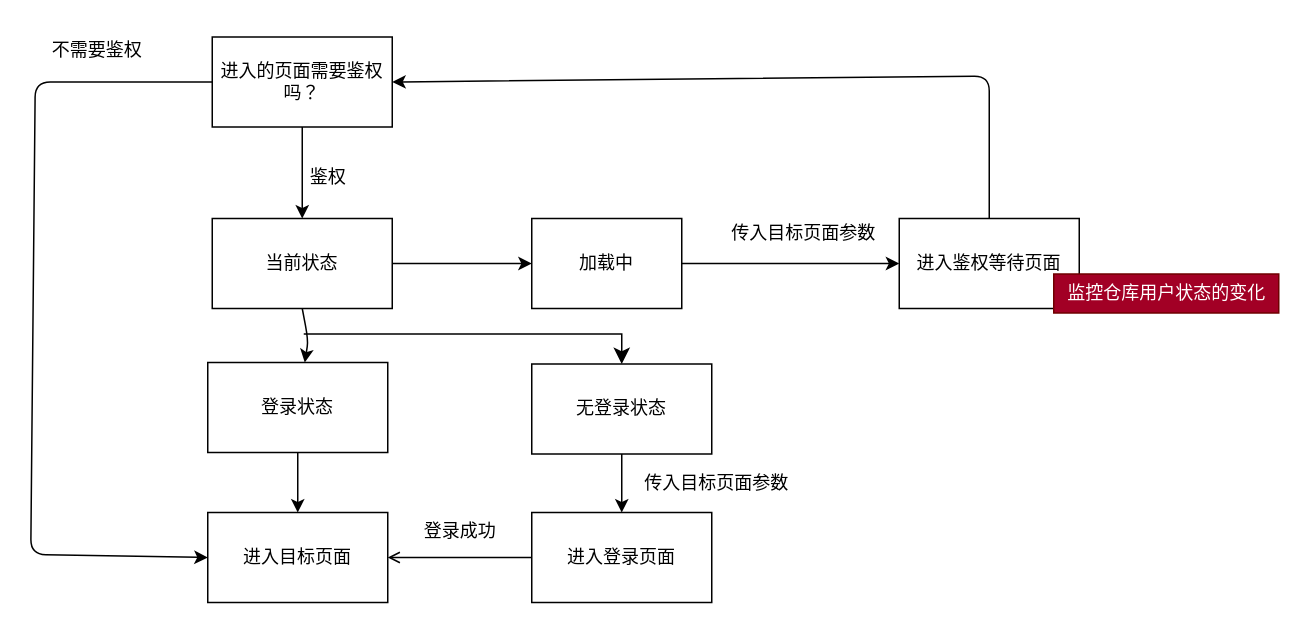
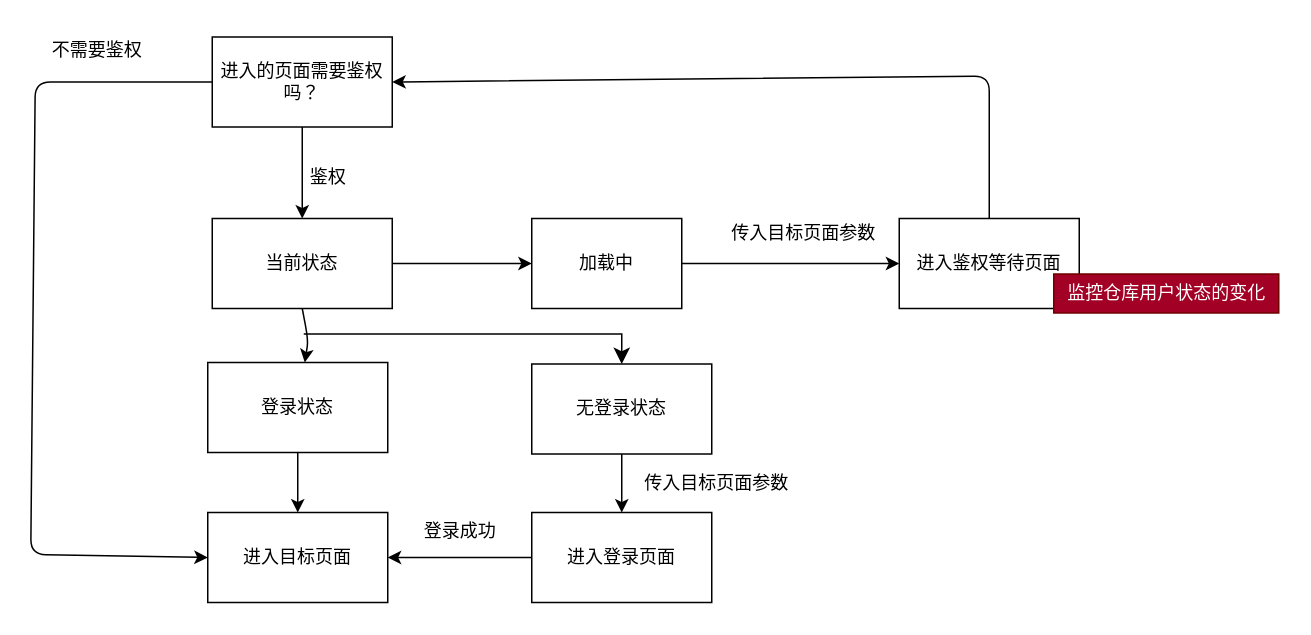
  <mxCell id="0" />
  <mxCell id="1" parent="0" />
  <mxCell id="2" style="edgeStyle=none;html=1;exitX=0.5;exitY=1;exitDx=0;exitDy=0;entryX=0.5;entryY=0;entryDx=0;entryDy=0;" edge="1" parent="1" source="4" target="7"><mxGeometry relative="1" as="geometry" /></mxCell>
  <mxCell id="3" style="edgeStyle=none;html=1;exitX=0;exitY=0.5;exitDx=0;exitDy=0;entryX=0;entryY=0.5;entryDx=0;entryDy=0;" edge="1" parent="1" source="4" target="9"><mxGeometry relative="1" as="geometry"><mxPoint x="20" y="407" as="targetPoint" /><Array as="points"><mxPoint x="23" y="54" /><mxPoint x="20" y="369" /></Array></mxGeometry></mxCell>
  <mxCell id="4" value="进入的页面需要鉴权吗？" style="rounded=0;whiteSpace=wrap;html=1;" vertex="1" parent="1"><mxGeometry x="141" y="24" width="120" height="60" as="geometry" /></mxCell>
  <mxCell id="5" style="edgeStyle=none;html=1;exitX=1;exitY=0.5;exitDx=0;exitDy=0;entryX=0;entryY=0.5;entryDx=0;entryDy=0;" edge="1" parent="1" source="7" target="11"><mxGeometry relative="1" as="geometry"><mxPoint x="378" y="175" as="targetPoint" /></mxGeometry></mxCell>
  <mxCell id="6" style="edgeStyle=none;html=1;exitX=0.5;exitY=1;exitDx=0;exitDy=0;" edge="1" parent="1" source="7" target="17"><mxGeometry relative="1" as="geometry"><Array as="points"><mxPoint x="205" y="226" /></Array></mxGeometry></mxCell>
  <mxCell id="7" value="当前状态" style="rounded=0;whiteSpace=wrap;html=1;" vertex="1" parent="1"><mxGeometry x="141" y="145" width="120" height="60" as="geometry" /></mxCell>
  <mxCell id="8" value="鉴权" style="text;html=1;align=center;verticalAlign=middle;resizable=0;points=[];autosize=1;strokeColor=none;fillColor=none;" vertex="1" parent="1"><mxGeometry x="197" y="105" width="42" height="26" as="geometry" /></mxCell>
  <mxCell id="9" value="进入目标页面" style="rounded=0;whiteSpace=wrap;html=1;" vertex="1" parent="1"><mxGeometry x="138" y="341" width="120" height="60" as="geometry" /></mxCell>
  <mxCell id="10" style="edgeStyle=none;html=1;exitX=1;exitY=0.5;exitDx=0;exitDy=0;entryX=0;entryY=0.5;entryDx=0;entryDy=0;" edge="1" parent="1" source="11" target="13"><mxGeometry relative="1" as="geometry" /></mxCell>
  <mxCell id="11" value="加载中" style="rounded=0;whiteSpace=wrap;html=1;" vertex="1" parent="1"><mxGeometry x="354" y="145" width="100" height="60" as="geometry" /></mxCell>
  <mxCell id="12" style="edgeStyle=none;html=1;exitX=0.5;exitY=0;exitDx=0;exitDy=0;entryX=1;entryY=0.5;entryDx=0;entryDy=0;" edge="1" parent="1" source="13" target="4"><mxGeometry relative="1" as="geometry"><mxPoint x="313" y="36" as="targetPoint" /><Array as="points"><mxPoint x="659" y="50" /></Array></mxGeometry></mxCell>
  <mxCell id="13" value="进入鉴权等待页面" style="rounded=0;whiteSpace=wrap;html=1;" vertex="1" parent="1"><mxGeometry x="599" y="145" width="120" height="60" as="geometry" /></mxCell>
  <mxCell id="14" value="传入目标页面参数" style="text;html=1;align=center;verticalAlign=middle;resizable=0;points=[];autosize=1;strokeColor=none;fillColor=none;" vertex="1" parent="1"><mxGeometry x="478" y="142" width="114" height="26" as="geometry" /></mxCell>
  <mxCell id="15" value="监控仓库用户状态的变化" style="text;html=1;align=center;verticalAlign=middle;resizable=0;points=[];autosize=1;strokeColor=#6F0000;fillColor=#a20025;fontColor=#ffffff;" vertex="1" parent="1"><mxGeometry x="702" y="182" width="150" height="26" as="geometry" /></mxCell>
  <mxCell id="16" style="edgeStyle=none;html=1;exitX=0.5;exitY=1;exitDx=0;exitDy=0;entryX=0.5;entryY=0;entryDx=0;entryDy=0;" edge="1" parent="1" source="17" target="9"><mxGeometry relative="1" as="geometry" /></mxCell>
  <mxCell id="17" value="登录状态" style="rounded=0;whiteSpace=wrap;html=1;" vertex="1" parent="1"><mxGeometry x="138" y="241" width="120" height="60" as="geometry" /></mxCell>
  <mxCell id="18" style="edgeStyle=none;html=1;exitX=0.5;exitY=1;exitDx=0;exitDy=0;entryX=0.5;entryY=0;entryDx=0;entryDy=0;" edge="1" parent="1" source="19" target="21"><mxGeometry relative="1" as="geometry"><mxPoint x="414" y="342" as="targetPoint" /></mxGeometry></mxCell>
  <mxCell id="19" value="无登录状态" style="rounded=0;whiteSpace=wrap;html=1;" vertex="1" parent="1"><mxGeometry x="354" y="242" width="120" height="60" as="geometry" /></mxCell>
- <mxCell id="20" style="edgeStyle=none;html=1;exitX=0;exitY=0.5;exitDx=0;exitDy=0;endArrow=open;" edge="1" parent="1" source="21" target="9"><mxGeometry relative="1" as="geometry" /></mxCell>
+ <mxCell id="20" style="edgeStyle=none;html=1;exitX=0;exitY=0.5;exitDx=0;exitDy=0;" edge="1" parent="1" source="21" target="9"><mxGeometry relative="1" as="geometry" /></mxCell>
  <mxCell id="21" value="进入登录页面" style="rounded=0;whiteSpace=wrap;html=1;" vertex="1" parent="1"><mxGeometry x="354" y="341" width="120" height="60" as="geometry" /></mxCell>
  <mxCell id="22" value="" style="edgeStyle=segmentEdgeStyle;endArrow=classic;html=1;curved=0;rounded=0;endSize=8;startSize=8;" edge="1" parent="1" target="19"><mxGeometry width="50" height="50" relative="1" as="geometry"><mxPoint x="202" y="222" as="sourcePoint" /><mxPoint x="492" y="179" as="targetPoint" /></mxGeometry></mxCell>
  <mxCell id="23" value="登录成功" style="text;html=1;align=center;verticalAlign=middle;resizable=0;points=[];autosize=1;strokeColor=none;fillColor=none;" vertex="1" parent="1"><mxGeometry x="273" y="341" width="66" height="26" as="geometry" /></mxCell>
  <mxCell id="24" value="传入目标页面参数" style="text;html=1;align=center;verticalAlign=middle;resizable=0;points=[];autosize=1;strokeColor=none;fillColor=none;" vertex="1" parent="1"><mxGeometry x="420" y="309" width="114" height="26" as="geometry" /></mxCell>
  <mxCell id="25" value="不需要鉴权" style="text;html=1;align=center;verticalAlign=middle;resizable=0;points=[];autosize=1;strokeColor=none;fillColor=none;" vertex="1" parent="1"><mxGeometry x="25" y="20" width="78" height="26" as="geometry" /></mxCell>
